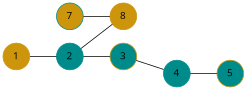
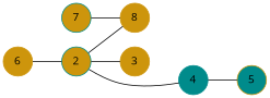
  graph {
    fontname="Open Sans"
    rankdir=LR
    node [color=darkgoldenrod3 fontname="Open Sans" shape=circle style=filled]
    edge [fontname="Open Sans"]
-   2 [color=cyan4]
-   1
-   3 [fillcolor=cyan4]
+   2 [color=cyan4 fillcolor=darkgoldenrod3]
+   1 [label=6]
+   3
    8
    4 [color=cyan4]
    5 [fillcolor=cyan4]
    7 [color=cyan4 fillcolor=darkgoldenrod3]
    2 -- 3
    2 -- 8
    1 -- 2
-   3 -- 4
+   2 -- 4
    4 -- 5
    7 -- 8
  }
